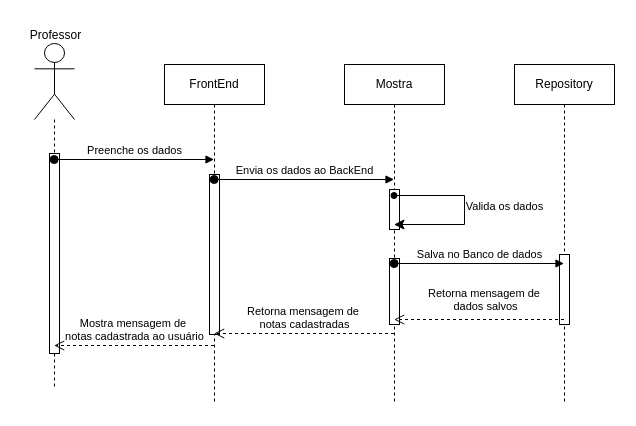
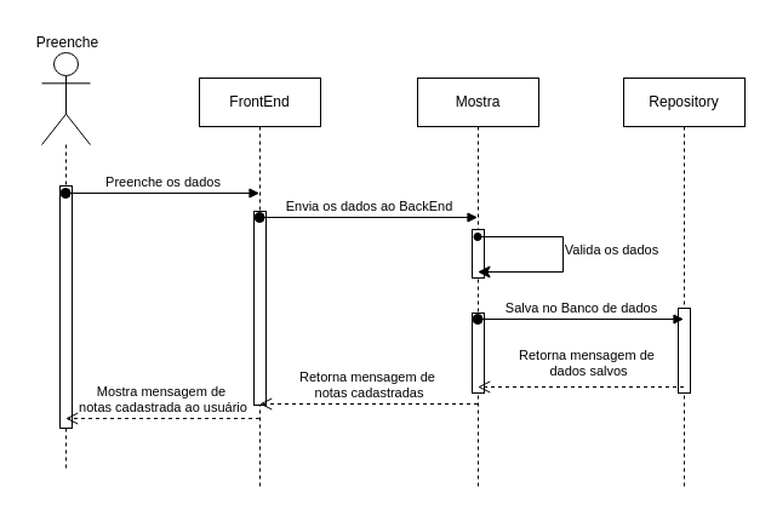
  <mxCell id="0" />
  <mxCell id="1" parent="0" />
  <mxCell id="2" value="" style="shape=umlLifeline;perimeter=lifelinePerimeter;whiteSpace=wrap;html=1;container=1;dropTarget=0;collapsible=0;recursiveResize=0;outlineConnect=0;portConstraint=eastwest;newEdgeStyle={&quot;curved&quot;:0,&quot;rounded&quot;:0};participant=umlActor;size=76;" vertex="1" parent="1"><mxGeometry x="34" y="43" width="40" height="343" as="geometry" /></mxCell>
  <mxCell id="3" value="" style="html=1;points=[[0,0,0,0,5],[0,1,0,0,-5],[1,0,0,0,5],[1,1,0,0,-5]];perimeter=orthogonalPerimeter;outlineConnect=0;targetShapes=umlLifeline;portConstraint=eastwest;newEdgeStyle={&quot;curved&quot;:0,&quot;rounded&quot;:0};" vertex="1" parent="2"><mxGeometry x="15" y="110" width="10" height="200" as="geometry" /></mxCell>
  <mxCell id="4" value="FrontEnd" style="shape=umlLifeline;perimeter=lifelinePerimeter;whiteSpace=wrap;html=1;container=1;dropTarget=0;collapsible=0;recursiveResize=0;outlineConnect=0;portConstraint=eastwest;newEdgeStyle={&quot;edgeStyle&quot;:&quot;elbowEdgeStyle&quot;,&quot;elbow&quot;:&quot;vertical&quot;,&quot;curved&quot;:0,&quot;rounded&quot;:0};" vertex="1" parent="1"><mxGeometry x="164" y="64" width="100" height="340" as="geometry" /></mxCell>
  <mxCell id="5" value="" style="html=1;points=[[0,0,0,0,5],[0,1,0,0,-5],[1,0,0,0,5],[1,1,0,0,-5]];perimeter=orthogonalPerimeter;outlineConnect=0;targetShapes=umlLifeline;portConstraint=eastwest;newEdgeStyle={&quot;curved&quot;:0,&quot;rounded&quot;:0};" vertex="1" parent="4"><mxGeometry x="45" y="110" width="10" height="160" as="geometry" /></mxCell>
- <mxCell id="6" value="Professor" style="text;html=1;align=center;verticalAlign=middle;resizable=0;points=[];autosize=1;strokeColor=none;fillColor=none;" vertex="1" parent="1"><mxGeometry x="20" y="20" width="70" height="30" as="geometry" /></mxCell>
+ <mxCell id="6" value="Preenche" style="text;html=1;align=center;verticalAlign=middle;resizable=0;points=[];autosize=1;strokeColor=none;fillColor=none;" vertex="1" parent="1"><mxGeometry x="20" y="20" width="70" height="30" as="geometry" /></mxCell>
  <mxCell id="7" value="Mostra" style="shape=umlLifeline;perimeter=lifelinePerimeter;whiteSpace=wrap;html=1;container=1;dropTarget=0;collapsible=0;recursiveResize=0;outlineConnect=0;portConstraint=eastwest;newEdgeStyle={&quot;edgeStyle&quot;:&quot;elbowEdgeStyle&quot;,&quot;elbow&quot;:&quot;vertical&quot;,&quot;curved&quot;:0,&quot;rounded&quot;:0};" vertex="1" parent="1"><mxGeometry x="344" y="64" width="100" height="340" as="geometry" /></mxCell>
  <mxCell id="8" value="" style="html=1;points=[[0,0,0,0,5],[0,1,0,0,-5],[1,0,0,0,5],[1,1,0,0,-5]];perimeter=orthogonalPerimeter;outlineConnect=0;targetShapes=umlLifeline;portConstraint=eastwest;newEdgeStyle={&quot;curved&quot;:0,&quot;rounded&quot;:0};" vertex="1" parent="7"><mxGeometry x="45" y="125" width="10" height="40" as="geometry" /></mxCell>
  <mxCell id="9" value="" style="html=1;points=[[0,0,0,0,5],[0,1,0,0,-5],[1,0,0,0,5],[1,1,0,0,-5]];perimeter=orthogonalPerimeter;outlineConnect=0;targetShapes=umlLifeline;portConstraint=eastwest;newEdgeStyle={&quot;curved&quot;:0,&quot;rounded&quot;:0};" vertex="1" parent="7"><mxGeometry x="45" y="194" width="10" height="66" as="geometry" /></mxCell>
  <mxCell id="10" value="Repository" style="shape=umlLifeline;perimeter=lifelinePerimeter;whiteSpace=wrap;html=1;container=1;dropTarget=0;collapsible=0;recursiveResize=0;outlineConnect=0;portConstraint=eastwest;newEdgeStyle={&quot;edgeStyle&quot;:&quot;elbowEdgeStyle&quot;,&quot;elbow&quot;:&quot;vertical&quot;,&quot;curved&quot;:0,&quot;rounded&quot;:0};" vertex="1" parent="1"><mxGeometry x="514" y="64" width="100" height="340" as="geometry" /></mxCell>
  <mxCell id="11" value="" style="html=1;points=[[0,0,0,0,5],[0,1,0,0,-5],[1,0,0,0,5],[1,1,0,0,-5]];perimeter=orthogonalPerimeter;outlineConnect=0;targetShapes=umlLifeline;portConstraint=eastwest;newEdgeStyle={&quot;curved&quot;:0,&quot;rounded&quot;:0};" vertex="1" parent="10"><mxGeometry x="45" y="190" width="10" height="70" as="geometry" /></mxCell>
  <mxCell id="12" value="Preenche os dados" style="html=1;verticalAlign=bottom;startArrow=oval;startFill=1;endArrow=block;startSize=8;curved=0;rounded=0;" edge="1" parent="1"><mxGeometry width="60" relative="1" as="geometry"><mxPoint x="53.63" y="159" as="sourcePoint" /><mxPoint x="213.5" y="159" as="targetPoint" /></mxGeometry></mxCell>
  <mxCell id="13" value="Envia os dados ao BackEnd" style="html=1;verticalAlign=bottom;startArrow=oval;startFill=1;endArrow=block;startSize=8;curved=0;rounded=0;" edge="1" parent="1"><mxGeometry width="60" relative="1" as="geometry"><mxPoint x="213.63" y="179" as="sourcePoint" /><mxPoint x="393.5" y="179" as="targetPoint" /></mxGeometry></mxCell>
  <mxCell id="14" value="Valida os dados" style="html=1;verticalAlign=bottom;startArrow=classic;startFill=1;endArrow=oval;startSize=8;rounded=0;edgeStyle=orthogonalEdgeStyle;endFill=1;" edge="1" parent="1" source="7" target="7"><mxGeometry x="-0.053" y="-40" width="60" relative="1" as="geometry"><mxPoint x="425.987" y="175" as="sourcePoint" /><mxPoint x="426" y="195" as="targetPoint" /><Array as="points"><mxPoint x="464" y="224" /><mxPoint x="464" y="195" /></Array><mxPoint as="offset" /></mxGeometry></mxCell>
  <mxCell id="15" value="Salva no Banco de dados" style="html=1;verticalAlign=bottom;startArrow=oval;startFill=1;endArrow=block;startSize=8;curved=0;rounded=0;" edge="1" parent="1"><mxGeometry width="60" relative="1" as="geometry"><mxPoint x="393.63" y="263" as="sourcePoint" /><mxPoint x="563.5" y="263" as="targetPoint" /></mxGeometry></mxCell>
  <mxCell id="16" value="Retorna mensagem de&amp;nbsp;&lt;div&gt;dados salvos&lt;/div&gt;" style="html=1;verticalAlign=bottom;endArrow=open;dashed=1;endSize=8;curved=0;rounded=0;" edge="1" parent="1"><mxGeometry x="-0.064" y="-4" relative="1" as="geometry"><mxPoint x="563.5" y="319" as="sourcePoint" /><mxPoint x="393.63" y="319" as="targetPoint" /><mxPoint as="offset" /></mxGeometry></mxCell>
  <mxCell id="17" value="Retorna mensagem de&amp;nbsp;&lt;div&gt;notas cadastradas&lt;/div&gt;" style="html=1;verticalAlign=bottom;endArrow=open;dashed=1;endSize=8;curved=0;rounded=0;" edge="1" parent="1"><mxGeometry relative="1" as="geometry"><mxPoint x="393.5" y="333" as="sourcePoint" /><mxPoint x="213.63" y="333" as="targetPoint" /></mxGeometry></mxCell>
  <mxCell id="18" value="Mostra mensagem de&amp;nbsp;&lt;div&gt;notas cadastrada ao usuário&lt;/div&gt;" style="html=1;verticalAlign=bottom;endArrow=open;dashed=1;endSize=8;curved=0;rounded=0;" edge="1" parent="1"><mxGeometry relative="1" as="geometry"><mxPoint x="213.5" y="345" as="sourcePoint" /><mxPoint x="53.63" y="345" as="targetPoint" /></mxGeometry></mxCell>
